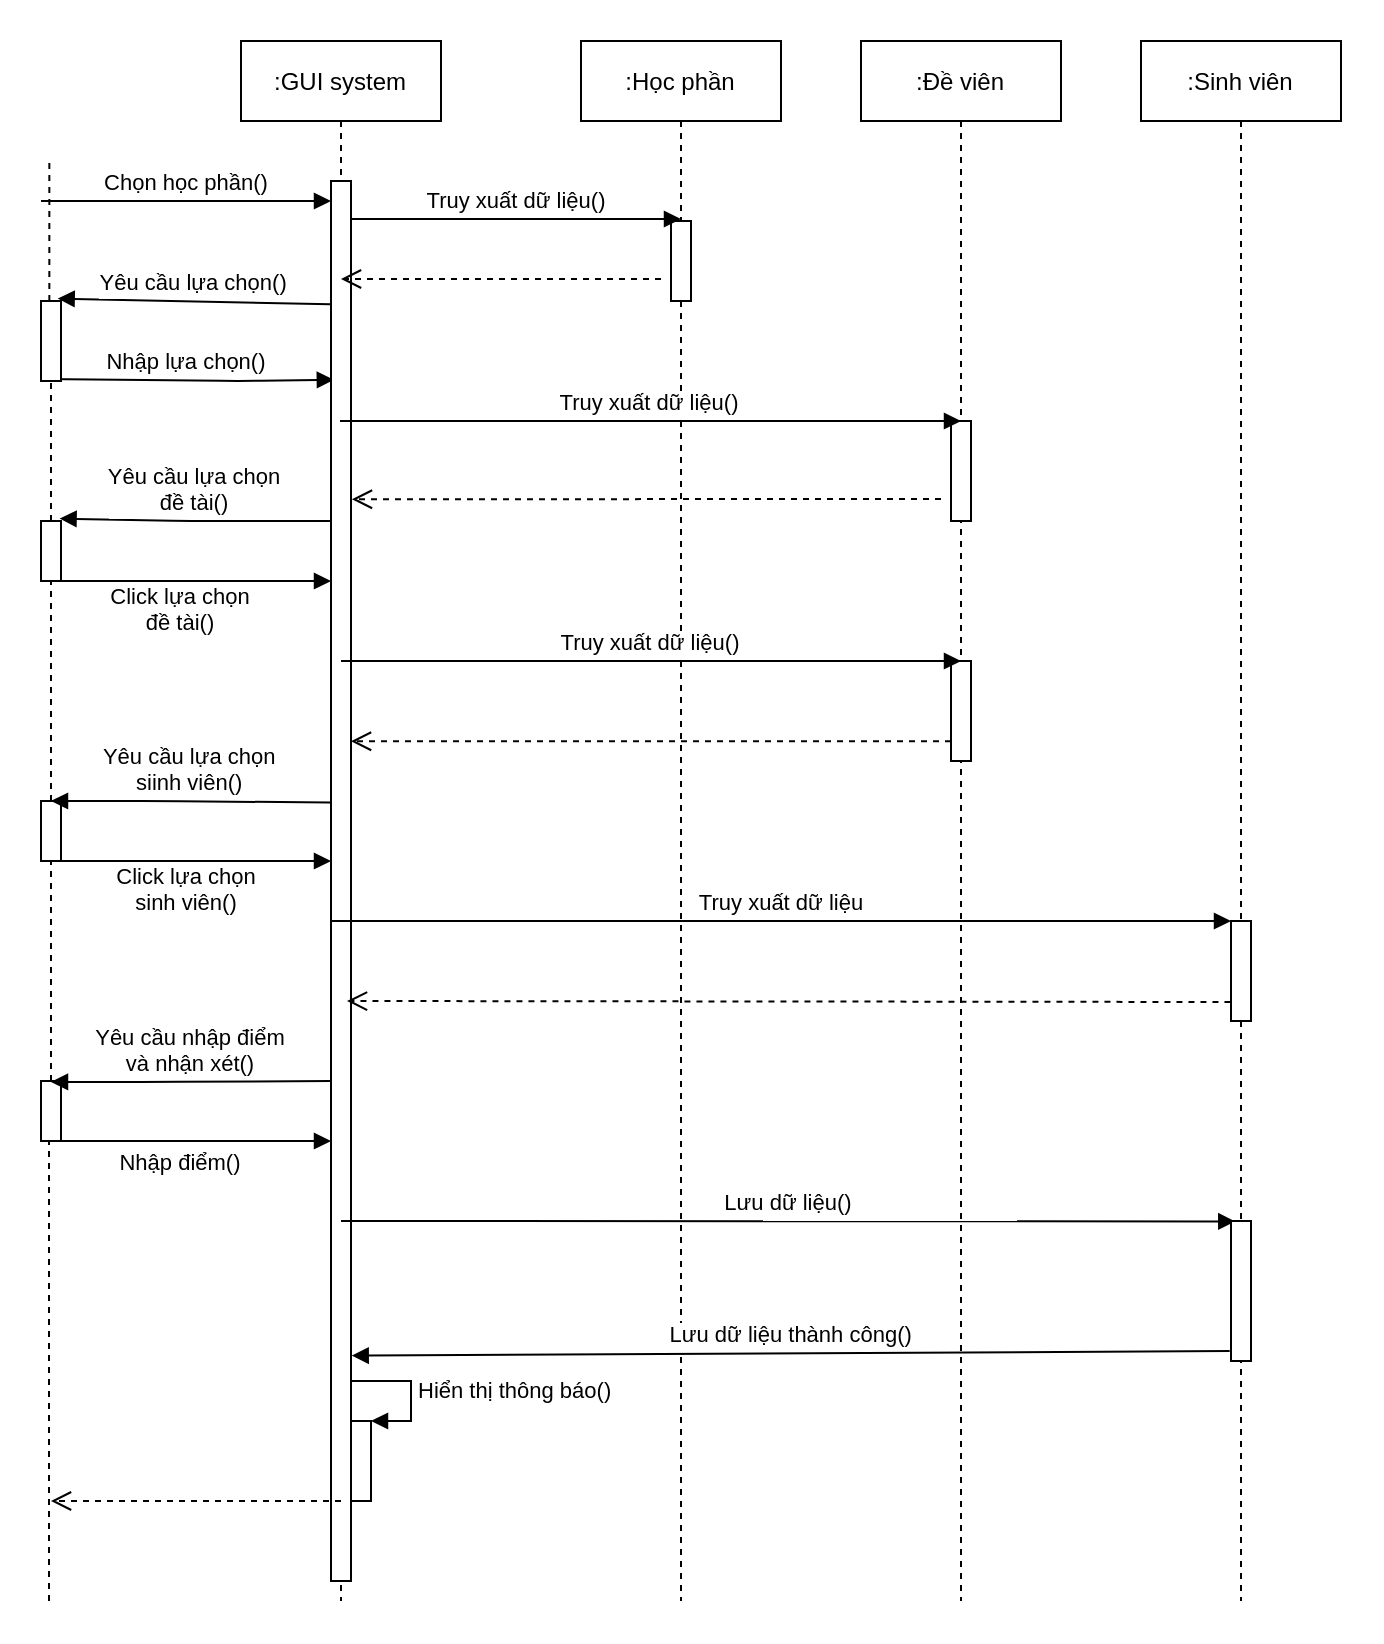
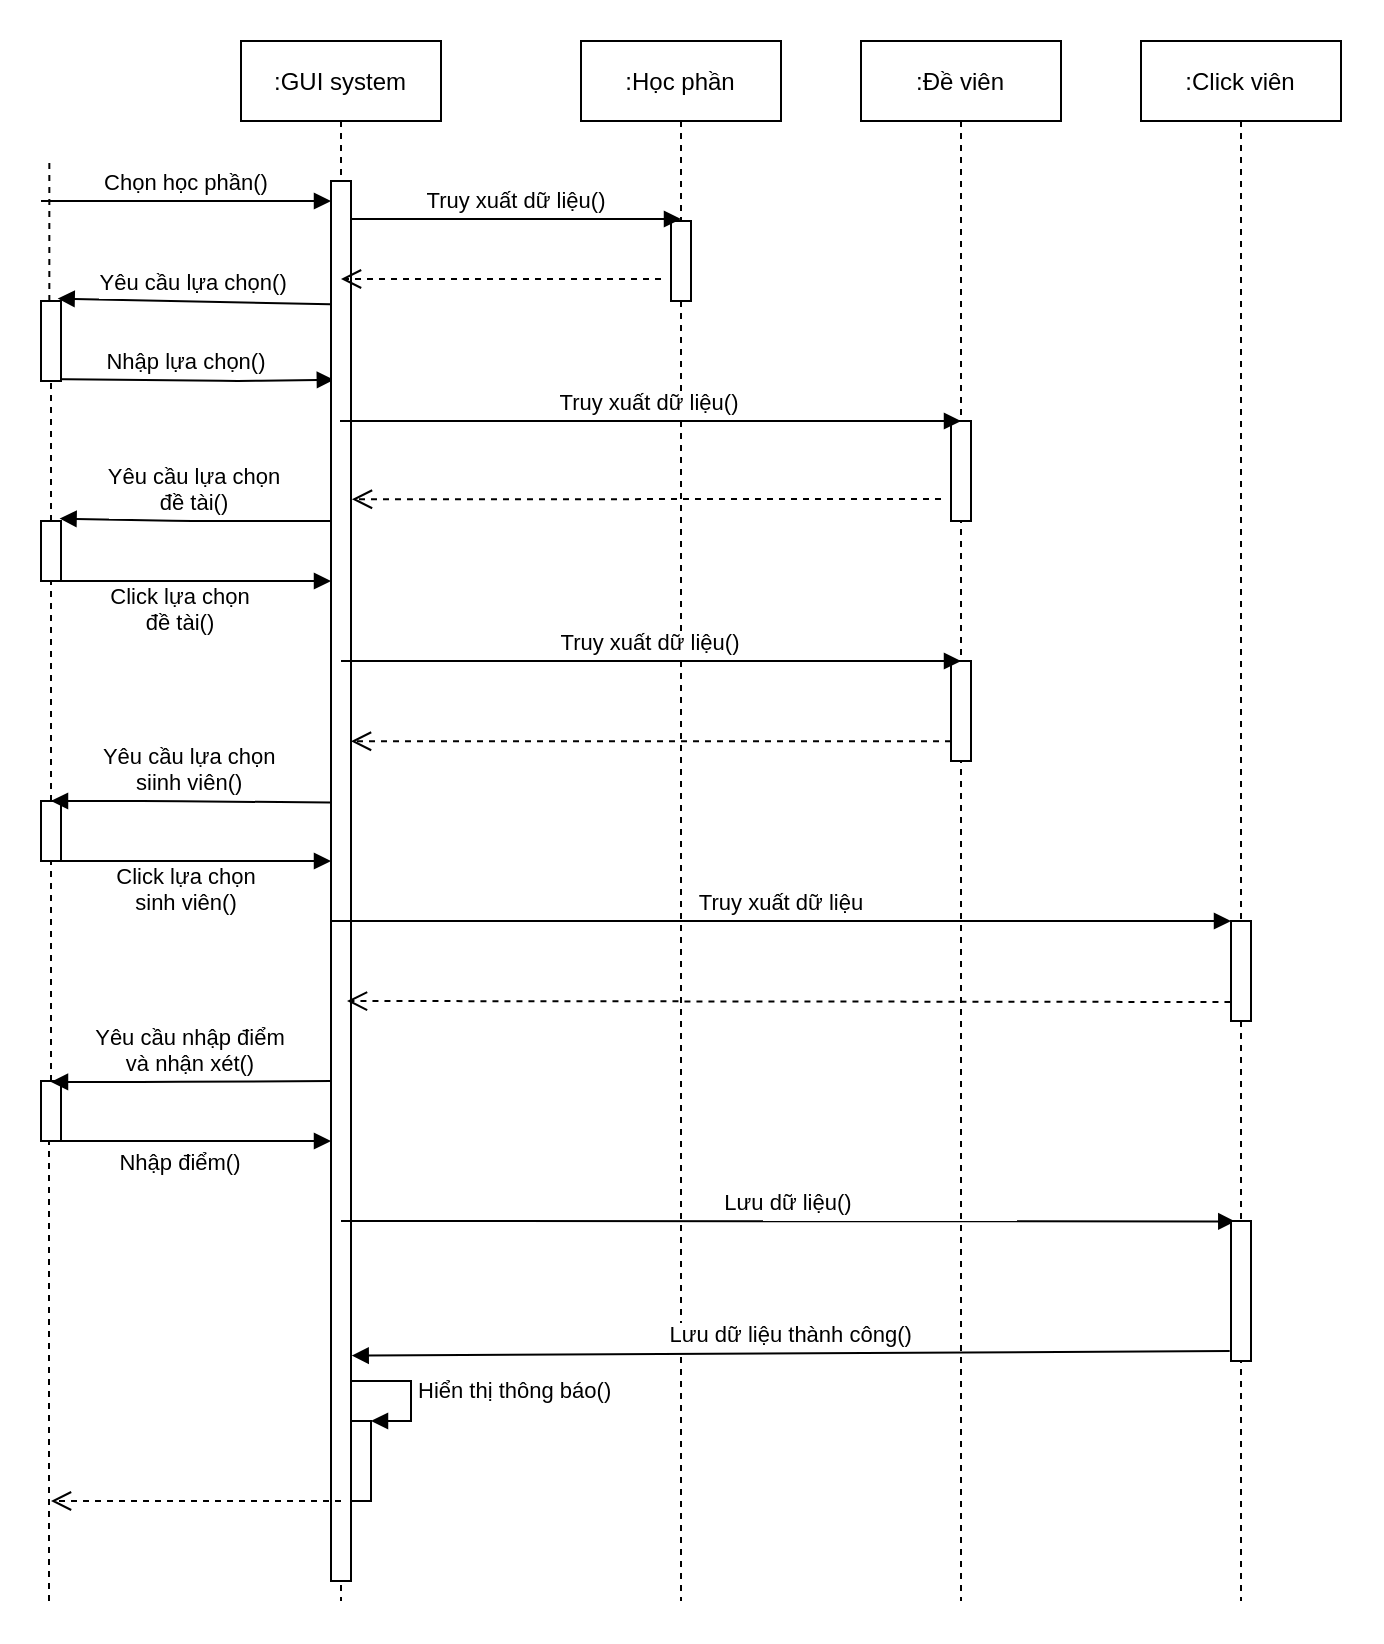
  <mxCell id="0" />
  <mxCell id="1" parent="0" />
  <mxCell id="2" value=":GUI system" style="shape=umlLifeline;perimeter=lifelinePerimeter;container=1;collapsible=0;recursiveResize=0;rounded=0;shadow=0;strokeWidth=1;" vertex="1" parent="1"><mxGeometry x="120" y="20" width="100" height="780" as="geometry" /></mxCell>
  <mxCell id="3" value="Chọn học phần()" style="verticalAlign=bottom;endArrow=block;entryX=0;entryY=0;shadow=0;strokeWidth=1;" edge="1" parent="2"><mxGeometry relative="1" as="geometry"><mxPoint x="-100" y="80" as="sourcePoint" /><mxPoint x="45" y="80.0" as="targetPoint" /><Array as="points"><mxPoint y="80" /><mxPoint x="10" y="80" /></Array></mxGeometry></mxCell>
  <mxCell id="4" value="Nhập lựa chọn()" style="verticalAlign=bottom;endArrow=block;shadow=0;strokeWidth=1;entryX=0.143;entryY=0.276;entryDx=0;entryDy=0;entryPerimeter=0;" edge="1" parent="2"><mxGeometry relative="1" as="geometry"><mxPoint x="-100" y="169" as="sourcePoint" /><mxPoint x="46.43" y="169.36" as="targetPoint" /><Array as="points"><mxPoint y="170" /></Array></mxGeometry></mxCell>
  <mxCell id="5" value="Yêu cầu lựa chọn&#10;đề tài()" style="verticalAlign=bottom;endArrow=block;shadow=0;strokeWidth=1;entryX=0.929;entryY=-0.04;entryDx=0;entryDy=0;entryPerimeter=0;" edge="1" parent="2" target="30"><mxGeometry x="-0.004" relative="1" as="geometry"><mxPoint x="45" y="240" as="sourcePoint" /><mxPoint x="-94.5" y="240" as="targetPoint" /><Array as="points"><mxPoint x="-24.5" y="240" /></Array><mxPoint as="offset" /></mxGeometry></mxCell>
  <mxCell id="6" value="Click lựa chọn&#10;sinh viên()" style="verticalAlign=bottom;endArrow=block;shadow=0;strokeWidth=1;" edge="1" parent="2" target="7"><mxGeometry x="-0.071" y="-30" relative="1" as="geometry"><mxPoint x="-90" y="410" as="sourcePoint" /><mxPoint x="50" y="410" as="targetPoint" /><Array as="points" /><mxPoint as="offset" /></mxGeometry></mxCell>
  <mxCell id="7" value="" style="points=[];perimeter=orthogonalPerimeter;rounded=0;shadow=0;strokeWidth=1;" vertex="1" parent="2"><mxGeometry x="45" y="70" width="10" height="700" as="geometry" /></mxCell>
  <mxCell id="8" value="Nhập điểm()" style="verticalAlign=bottom;endArrow=block;shadow=0;strokeWidth=1;" edge="1" parent="2"><mxGeometry x="-0.111" y="-20" relative="1" as="geometry"><mxPoint x="-90" y="550" as="sourcePoint" /><mxPoint x="45" y="550" as="targetPoint" /><Array as="points" /><mxPoint as="offset" /></mxGeometry></mxCell>
  <mxCell id="9" value="" style="html=1;points=[];perimeter=orthogonalPerimeter;" vertex="1" parent="2"><mxGeometry x="55" y="690" width="10" height="40" as="geometry" /></mxCell>
  <mxCell id="10" value="Hiển thị thông báo()" style="edgeStyle=orthogonalEdgeStyle;html=1;align=left;spacingLeft=2;endArrow=block;rounded=0;entryX=1;entryY=0;" edge="1" parent="2" target="9"><mxGeometry relative="1" as="geometry"><mxPoint x="55" y="670" as="sourcePoint" /><Array as="points"><mxPoint x="85" y="670" /></Array></mxGeometry></mxCell>
  <mxCell id="11" value=":Học phần" style="shape=umlLifeline;perimeter=lifelinePerimeter;container=1;collapsible=0;recursiveResize=0;rounded=0;shadow=0;strokeWidth=1;" vertex="1" parent="1"><mxGeometry x="290" y="20" width="100" height="780" as="geometry" /></mxCell>
  <mxCell id="12" value="" style="verticalAlign=bottom;endArrow=open;dashed=1;endSize=8;shadow=0;strokeWidth=1;entryX=1.048;entryY=0.442;entryDx=0;entryDy=0;entryPerimeter=0;" edge="1" parent="11" source="19"><mxGeometry relative="1" as="geometry"><mxPoint x="-115.0" y="350.12" as="targetPoint" /><mxPoint x="189.52" y="350" as="sourcePoint" /><Array as="points" /></mxGeometry></mxCell>
  <mxCell id="13" value="" style="points=[];perimeter=orthogonalPerimeter;rounded=0;shadow=0;strokeWidth=1;" vertex="1" parent="11"><mxGeometry x="45" y="90" width="10" height="40" as="geometry" /></mxCell>
  <mxCell id="14" value="Lưu dữ liệu()" style="verticalAlign=bottom;endArrow=block;shadow=0;strokeWidth=1;entryX=0.214;entryY=0.003;entryDx=0;entryDy=0;entryPerimeter=0;" edge="1" parent="11" target="22"><mxGeometry relative="1" as="geometry"><mxPoint x="-120.002" y="590" as="sourcePoint" /><mxPoint x="329.5" y="590" as="targetPoint" /></mxGeometry></mxCell>
  <mxCell id="15" value="Truy xuất dữ liệu()" style="verticalAlign=bottom;endArrow=block;shadow=0;strokeWidth=1;" edge="1" parent="1" source="7"><mxGeometry relative="1" as="geometry"><mxPoint x="175.95" y="117.72" as="sourcePoint" /><mxPoint x="340" y="109" as="targetPoint" /><Array as="points" /></mxGeometry></mxCell>
  <mxCell id="16" value=":Đề viên" style="shape=umlLifeline;perimeter=lifelinePerimeter;container=1;collapsible=0;recursiveResize=0;rounded=0;shadow=0;strokeWidth=1;" vertex="1" parent="1"><mxGeometry x="430" y="20" width="100" height="780" as="geometry" /></mxCell>
  <mxCell id="17" value="" style="points=[];perimeter=orthogonalPerimeter;rounded=0;shadow=0;strokeWidth=1;" vertex="1" parent="16"><mxGeometry x="45" y="190" width="10" height="50" as="geometry" /></mxCell>
  <mxCell id="18" value="Truy xuất dữ liệu" style="verticalAlign=bottom;endArrow=block;shadow=0;strokeWidth=1;" edge="1" parent="16"><mxGeometry relative="1" as="geometry"><mxPoint x="-264.502" y="440" as="sourcePoint" /><mxPoint x="185" y="440" as="targetPoint" /></mxGeometry></mxCell>
  <mxCell id="19" value="" style="points=[];perimeter=orthogonalPerimeter;rounded=0;shadow=0;strokeWidth=1;" vertex="1" parent="16"><mxGeometry x="45" y="310" width="10" height="50" as="geometry" /></mxCell>
- <mxCell id="20" value=":Sinh viên" style="shape=umlLifeline;perimeter=lifelinePerimeter;container=1;collapsible=0;recursiveResize=0;rounded=0;shadow=0;strokeWidth=1;" vertex="1" parent="1"><mxGeometry x="570" y="20" width="100" height="780" as="geometry" /></mxCell>
+ <mxCell id="20" value=":Click viên" style="shape=umlLifeline;perimeter=lifelinePerimeter;container=1;collapsible=0;recursiveResize=0;rounded=0;shadow=0;strokeWidth=1;" vertex="1" parent="1"><mxGeometry x="570" y="20" width="100" height="780" as="geometry" /></mxCell>
  <mxCell id="21" value="" style="points=[];perimeter=orthogonalPerimeter;rounded=0;shadow=0;strokeWidth=1;" vertex="1" parent="20"><mxGeometry x="45" y="440" width="10" height="50" as="geometry" /></mxCell>
  <mxCell id="22" value="" style="points=[];perimeter=orthogonalPerimeter;rounded=0;shadow=0;strokeWidth=1;" vertex="1" parent="20"><mxGeometry x="45" y="590" width="10" height="70" as="geometry" /></mxCell>
  <mxCell id="23" value="" style="endArrow=none;dashed=1;html=1;rounded=0;startArrow=none;" edge="1" parent="1" source="27"><mxGeometry width="50" height="50" relative="1" as="geometry"><mxPoint x="24.17" y="330" as="sourcePoint" /><mxPoint x="24.17" y="80" as="targetPoint" /></mxGeometry></mxCell>
  <mxCell id="24" value="" style="verticalAlign=bottom;endArrow=open;dashed=1;endSize=8;shadow=0;strokeWidth=1;" edge="1" parent="1"><mxGeometry relative="1" as="geometry"><mxPoint x="170" y="139" as="targetPoint" /><mxPoint x="330" y="139" as="sourcePoint" /></mxGeometry></mxCell>
  <mxCell id="25" value="Truy xuất dữ liệu()" style="verticalAlign=bottom;endArrow=block;shadow=0;strokeWidth=1;" edge="1" parent="1" source="2"><mxGeometry relative="1" as="geometry"><mxPoint x="200" y="190" as="sourcePoint" /><mxPoint x="480" y="210" as="targetPoint" /></mxGeometry></mxCell>
  <mxCell id="26" value="Yêu cầu lựa chọn()" style="verticalAlign=bottom;endArrow=block;shadow=0;strokeWidth=1;entryX=0.833;entryY=-0.03;entryDx=0;entryDy=0;entryPerimeter=0;exitX=-0.043;exitY=0.088;exitDx=0;exitDy=0;exitPerimeter=0;" edge="1" parent="1" target="27" source="7"><mxGeometry relative="1" as="geometry"><mxPoint x="160" y="149" as="sourcePoint" /><mxPoint x="30" y="140" as="targetPoint" /><Array as="points" /></mxGeometry></mxCell>
  <mxCell id="27" value="" style="points=[];perimeter=orthogonalPerimeter;rounded=0;shadow=0;strokeWidth=1;" vertex="1" parent="1"><mxGeometry x="20" y="150" width="10" height="40" as="geometry" /></mxCell>
  <mxCell id="28" value="" style="endArrow=none;dashed=1;html=1;rounded=0;startArrow=none;" edge="1" parent="1" source="30" target="27"><mxGeometry width="50" height="50" relative="1" as="geometry"><mxPoint x="24.17" y="330" as="sourcePoint" /><mxPoint x="24.17" y="80" as="targetPoint" /></mxGeometry></mxCell>
  <mxCell id="29" value="Click lựa chọn&#10;đề tài()" style="verticalAlign=bottom;endArrow=block;shadow=0;strokeWidth=1;" edge="1" parent="1"><mxGeometry x="-0.071" y="-30" relative="1" as="geometry"><mxPoint x="25" y="290" as="sourcePoint" /><mxPoint x="165" y="290" as="targetPoint" /><Array as="points" /><mxPoint as="offset" /></mxGeometry></mxCell>
  <mxCell id="30" value="" style="points=[];perimeter=orthogonalPerimeter;rounded=0;shadow=0;strokeWidth=1;" vertex="1" parent="1"><mxGeometry x="20" y="260" width="10" height="30" as="geometry" /></mxCell>
  <mxCell id="31" value="" style="endArrow=none;dashed=1;html=1;rounded=0;startArrow=none;" edge="1" parent="1" source="34" target="30"><mxGeometry width="50" height="50" relative="1" as="geometry"><mxPoint x="24" y="510" as="sourcePoint" /><mxPoint x="24.17" y="190" as="targetPoint" /></mxGeometry></mxCell>
  <mxCell id="32" value="" style="verticalAlign=bottom;endArrow=open;dashed=1;endSize=8;shadow=0;strokeWidth=1;entryX=1.048;entryY=0.442;entryDx=0;entryDy=0;entryPerimeter=0;" edge="1" parent="1"><mxGeometry relative="1" as="geometry"><mxPoint x="175.48" y="249.12" as="targetPoint" /><mxPoint x="470" y="249" as="sourcePoint" /><Array as="points" /></mxGeometry></mxCell>
  <mxCell id="33" value="Truy xuất dữ liệu()" style="verticalAlign=bottom;endArrow=block;shadow=0;strokeWidth=1;" edge="1" parent="1"><mxGeometry relative="1" as="geometry"><mxPoint x="169.998" y="330" as="sourcePoint" /><mxPoint x="480" y="330" as="targetPoint" /></mxGeometry></mxCell>
  <mxCell id="34" value="" style="points=[];perimeter=orthogonalPerimeter;rounded=0;shadow=0;strokeWidth=1;" vertex="1" parent="1"><mxGeometry x="20" y="400" width="10" height="30" as="geometry" /></mxCell>
  <mxCell id="35" value="" style="endArrow=none;dashed=1;html=1;rounded=0;startArrow=none;exitX=0.5;exitY=0;exitDx=0;exitDy=0;exitPerimeter=0;" edge="1" parent="1" target="34" source="37"><mxGeometry width="50" height="50" relative="1" as="geometry"><mxPoint x="24" y="800" as="sourcePoint" /><mxPoint x="24" y="290" as="targetPoint" /></mxGeometry></mxCell>
  <mxCell id="36" value="Yêu cầu lựa chọn&#10;siinh viên()" style="verticalAlign=bottom;endArrow=block;shadow=0;strokeWidth=1;exitX=-0.04;exitY=0.444;exitDx=0;exitDy=0;exitPerimeter=0;" edge="1" parent="1" source="7"><mxGeometry x="-0.004" relative="1" as="geometry"><mxPoint x="345" y="350" as="sourcePoint" /><mxPoint x="25" y="400" as="targetPoint" /><Array as="points"><mxPoint x="80" y="400" /><mxPoint x="50" y="400" /></Array><mxPoint as="offset" /></mxGeometry></mxCell>
  <mxCell id="37" value="" style="points=[];perimeter=orthogonalPerimeter;rounded=0;shadow=0;strokeWidth=1;" vertex="1" parent="1"><mxGeometry x="20" y="540" width="10" height="30" as="geometry" /></mxCell>
  <mxCell id="38" value="" style="endArrow=none;dashed=1;html=1;rounded=0;" edge="1" parent="1" target="37"><mxGeometry width="50" height="50" relative="1" as="geometry"><mxPoint x="24" y="800" as="sourcePoint" /><mxPoint x="24" y="430" as="targetPoint" /></mxGeometry></mxCell>
  <mxCell id="39" value="" style="verticalAlign=bottom;endArrow=open;dashed=1;endSize=8;shadow=0;strokeWidth=1;entryX=1.048;entryY=0.442;entryDx=0;entryDy=0;entryPerimeter=0;exitX=-0.027;exitY=0.81;exitDx=0;exitDy=0;exitPerimeter=0;" edge="1" parent="1" source="21"><mxGeometry relative="1" as="geometry"><mxPoint x="173" y="500" as="targetPoint" /><mxPoint x="610" y="500" as="sourcePoint" /><Array as="points" /></mxGeometry></mxCell>
  <mxCell id="40" value="Yêu cầu nhập điểm &#10;và nhận xét()" style="verticalAlign=bottom;endArrow=block;shadow=0;strokeWidth=1;exitX=0.035;exitY=0.462;exitDx=0;exitDy=0;exitPerimeter=0;entryX=0.5;entryY=0.015;entryDx=0;entryDy=0;entryPerimeter=0;" edge="1" parent="1" target="37"><mxGeometry x="-0.004" relative="1" as="geometry"><mxPoint x="165" y="540" as="sourcePoint" /><mxPoint x="24.65" y="540.46" as="targetPoint" /><Array as="points"><mxPoint x="79.65" y="540.46" /><mxPoint x="49.65" y="540.46" /></Array><mxPoint as="offset" /></mxGeometry></mxCell>
  <mxCell id="41" value="" style="verticalAlign=bottom;endArrow=open;dashed=1;endSize=8;shadow=0;strokeWidth=1;" edge="1" parent="1"><mxGeometry relative="1" as="geometry"><mxPoint x="25" y="750" as="targetPoint" /><mxPoint x="170" y="750" as="sourcePoint" /></mxGeometry></mxCell>
  <mxCell id="42" value="Lưu dữ liệu thành công()" style="verticalAlign=bottom;endArrow=block;shadow=0;strokeWidth=1;exitX=-0.066;exitY=0.929;exitDx=0;exitDy=0;exitPerimeter=0;entryX=1.035;entryY=0.839;entryDx=0;entryDy=0;entryPerimeter=0;" edge="1" parent="1" source="22" target="7"><mxGeometry relative="1" as="geometry"><mxPoint x="499.998" y="680" as="sourcePoint" /><mxPoint x="180" y="677" as="targetPoint" /></mxGeometry></mxCell>
